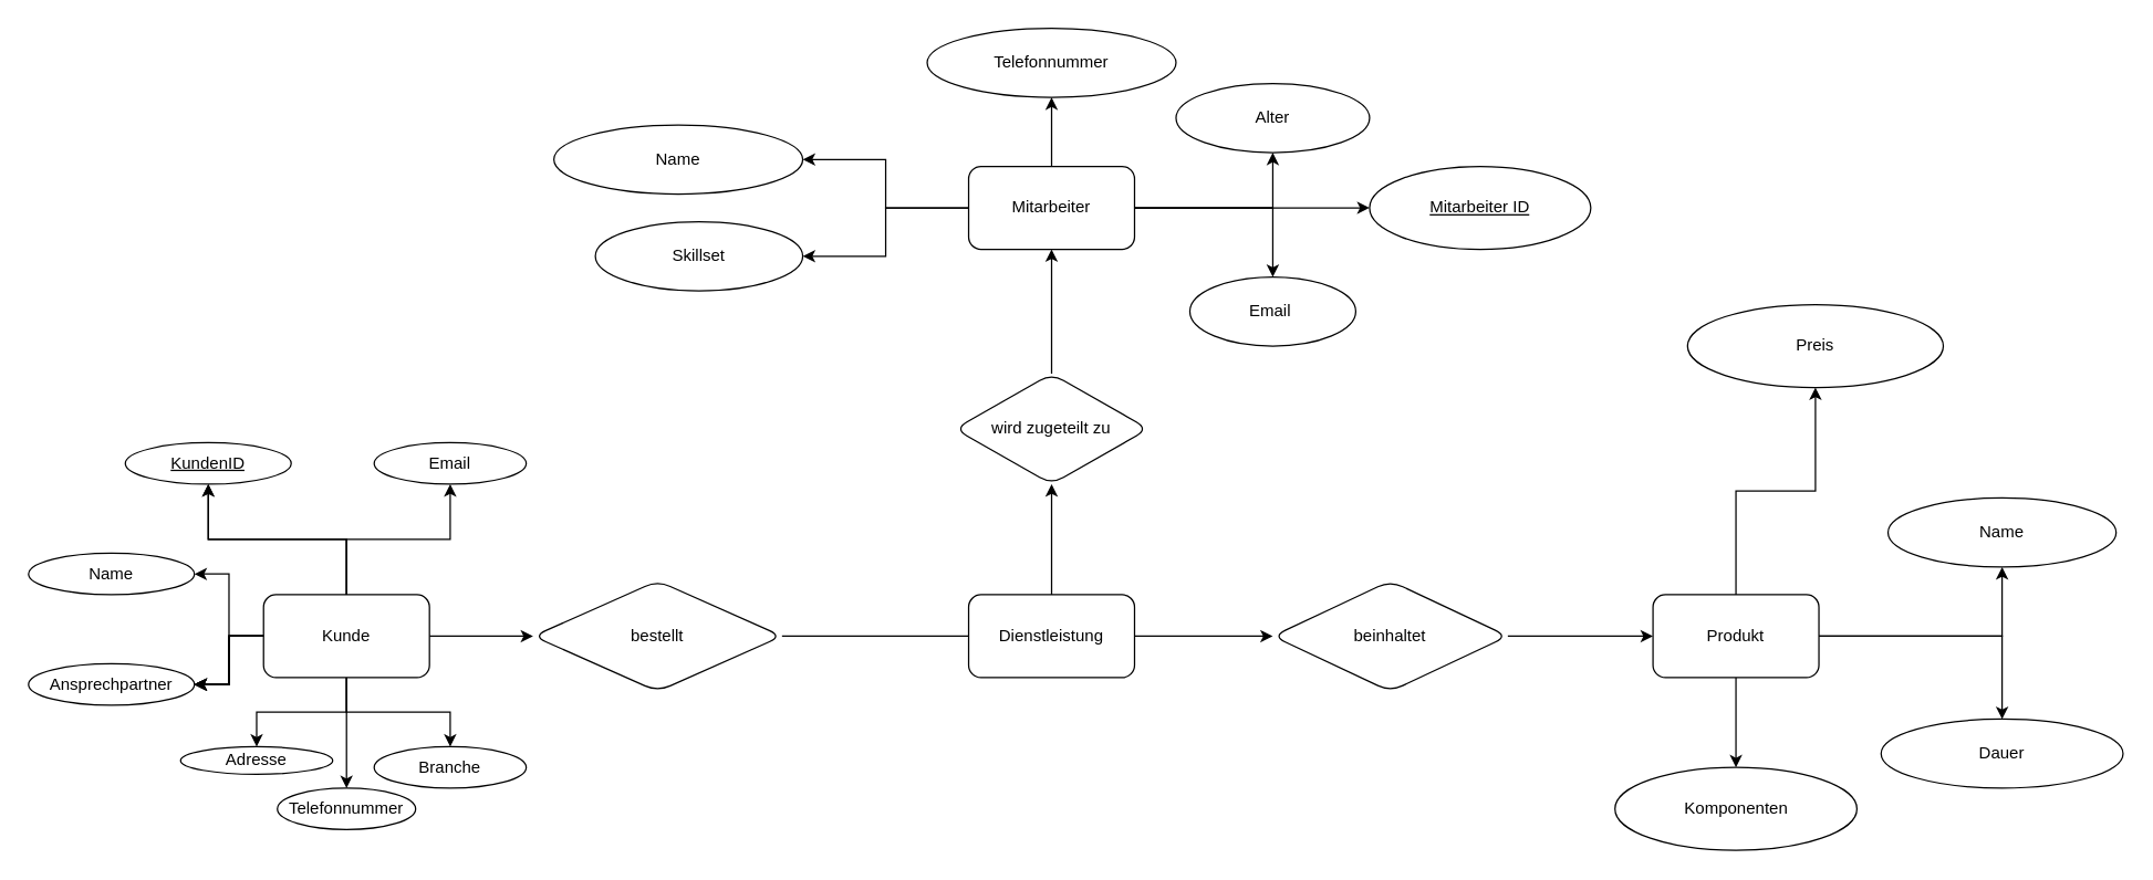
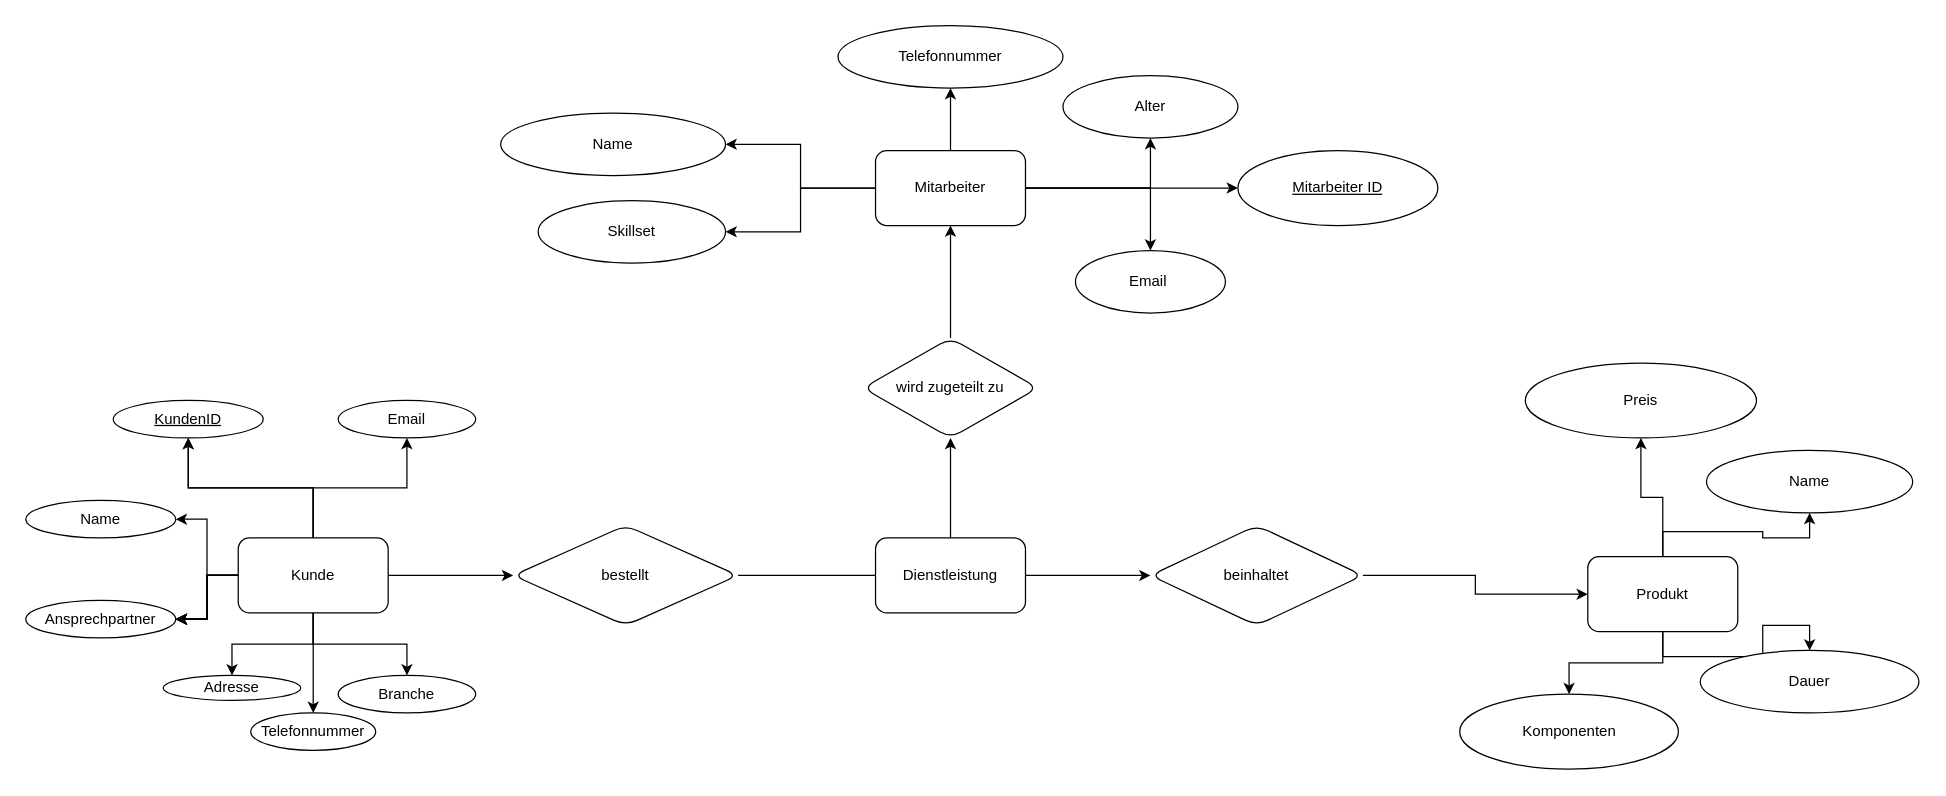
  <mxCell id="0" />
  <mxCell id="1" parent="0" />
  <mxCell id="2" value="" style="edgeStyle=orthogonalEdgeStyle;rounded=0;orthogonalLoop=1;jettySize=auto;html=1;" edge="1" parent="1" source="16" target="17"><mxGeometry relative="1" as="geometry" /></mxCell>
  <mxCell id="3" value="" style="edgeStyle=orthogonalEdgeStyle;rounded=0;orthogonalLoop=1;jettySize=auto;html=1;" edge="1" parent="1" source="16" target="18"><mxGeometry relative="1" as="geometry" /></mxCell>
  <mxCell id="4" value="" style="edgeStyle=orthogonalEdgeStyle;rounded=0;orthogonalLoop=1;jettySize=auto;html=1;" edge="1" parent="1" source="16" target="17"><mxGeometry relative="1" as="geometry" /></mxCell>
  <mxCell id="5" value="" style="edgeStyle=orthogonalEdgeStyle;rounded=0;orthogonalLoop=1;jettySize=auto;html=1;" edge="1" parent="1" source="16" target="19"><mxGeometry relative="1" as="geometry" /></mxCell>
  <mxCell id="6" value="" style="edgeStyle=orthogonalEdgeStyle;rounded=0;orthogonalLoop=1;jettySize=auto;html=1;" edge="1" parent="1" source="16" target="20"><mxGeometry relative="1" as="geometry" /></mxCell>
  <mxCell id="7" value="" style="edgeStyle=orthogonalEdgeStyle;rounded=0;orthogonalLoop=1;jettySize=auto;html=1;" edge="1" parent="1" source="16" target="20"><mxGeometry relative="1" as="geometry" /></mxCell>
  <mxCell id="8" value="" style="edgeStyle=orthogonalEdgeStyle;rounded=0;orthogonalLoop=1;jettySize=auto;html=1;" edge="1" parent="1" source="16" target="20"><mxGeometry relative="1" as="geometry" /></mxCell>
  <mxCell id="9" value="" style="edgeStyle=orthogonalEdgeStyle;rounded=0;orthogonalLoop=1;jettySize=auto;html=1;" edge="1" parent="1" source="16" target="20"><mxGeometry relative="1" as="geometry" /></mxCell>
  <mxCell id="10" value="" style="edgeStyle=orthogonalEdgeStyle;rounded=0;orthogonalLoop=1;jettySize=auto;html=1;" edge="1" parent="1" source="16" target="20"><mxGeometry relative="1" as="geometry" /></mxCell>
  <mxCell id="11" value="" style="edgeStyle=orthogonalEdgeStyle;rounded=0;orthogonalLoop=1;jettySize=auto;html=1;" edge="1" parent="1" source="16" target="21"><mxGeometry relative="1" as="geometry" /></mxCell>
  <mxCell id="12" value="" style="edgeStyle=orthogonalEdgeStyle;rounded=0;orthogonalLoop=1;jettySize=auto;html=1;" edge="1" parent="1" source="16" target="20"><mxGeometry relative="1" as="geometry" /></mxCell>
  <mxCell id="13" value="" style="edgeStyle=orthogonalEdgeStyle;rounded=0;orthogonalLoop=1;jettySize=auto;html=1;" edge="1" parent="1" source="16" target="22"><mxGeometry relative="1" as="geometry" /></mxCell>
  <mxCell id="14" value="" style="edgeStyle=orthogonalEdgeStyle;rounded=0;orthogonalLoop=1;jettySize=auto;html=1;" edge="1" parent="1" source="16" target="23"><mxGeometry relative="1" as="geometry" /></mxCell>
  <mxCell id="15" value="" style="edgeStyle=orthogonalEdgeStyle;rounded=0;orthogonalLoop=1;jettySize=auto;html=1;" edge="1" parent="1" source="16" target="25"><mxGeometry relative="1" as="geometry" /></mxCell>
  <mxCell id="16" value="Kunde" style="rounded=1;whiteSpace=wrap;html=1;" vertex="1" parent="1"><mxGeometry x="190" y="430" width="120" height="60" as="geometry" /></mxCell>
  <mxCell id="17" value="&lt;u&gt;KundenID&lt;/u&gt;" style="ellipse;whiteSpace=wrap;html=1;rounded=1;" vertex="1" parent="1"><mxGeometry x="90" y="320" width="120" height="30" as="geometry" /></mxCell>
  <mxCell id="18" value="Name" style="ellipse;whiteSpace=wrap;html=1;rounded=1;" vertex="1" parent="1"><mxGeometry x="20" y="400" width="120" height="30" as="geometry" /></mxCell>
  <mxCell id="19" value="Email" style="ellipse;whiteSpace=wrap;html=1;rounded=1;" vertex="1" parent="1"><mxGeometry x="270" y="320" width="110" height="30" as="geometry" /></mxCell>
  <mxCell id="20" value="Ansprechpartner" style="ellipse;whiteSpace=wrap;html=1;rounded=1;" vertex="1" parent="1"><mxGeometry x="20" y="480" width="120" height="30" as="geometry" /></mxCell>
  <mxCell id="21" value="Branche" style="ellipse;whiteSpace=wrap;html=1;rounded=1;" vertex="1" parent="1"><mxGeometry x="270" y="540" width="110" height="30" as="geometry" /></mxCell>
  <mxCell id="22" value="Adresse" style="ellipse;whiteSpace=wrap;html=1;rounded=1;" vertex="1" parent="1"><mxGeometry x="130" y="540" width="110" height="20" as="geometry" /></mxCell>
  <mxCell id="23" value="Telefonnummer" style="ellipse;whiteSpace=wrap;html=1;rounded=1;" vertex="1" parent="1"><mxGeometry x="200" y="570" width="100" height="30" as="geometry" /></mxCell>
  <mxCell id="24" value="" style="edgeStyle=orthogonalEdgeStyle;rounded=0;orthogonalLoop=1;jettySize=auto;html=1;endArrow=none;" edge="1" parent="1" source="25" target="28"><mxGeometry relative="1" as="geometry" /></mxCell>
- <mxCell id="25" value="bestellt" style="rhombus;whiteSpace=wrap;html=1;rounded=1;" vertex="1" parent="1"><mxGeometry x="385" y="420" width="180" height="80" as="geometry" /></mxCell>
+ <mxCell id="25" value="bestellt" style="rhombus;whiteSpace=wrap;html=1;rounded=1;" vertex="1" parent="1"><mxGeometry x="410" y="420" width="180" height="80" as="geometry" /></mxCell>
  <mxCell id="26" value="" style="edgeStyle=orthogonalEdgeStyle;rounded=0;orthogonalLoop=1;jettySize=auto;html=1;" edge="1" parent="1" source="28" target="30"><mxGeometry relative="1" as="geometry" /></mxCell>
  <mxCell id="27" value="" style="edgeStyle=orthogonalEdgeStyle;rounded=0;orthogonalLoop=1;jettySize=auto;html=1;" edge="1" parent="1" source="28" target="45"><mxGeometry relative="1" as="geometry" /></mxCell>
  <mxCell id="28" value="Dienstleistung" style="whiteSpace=wrap;html=1;rounded=1;" vertex="1" parent="1"><mxGeometry x="700" y="430" width="120" height="60" as="geometry" /></mxCell>
  <mxCell id="29" value="" style="edgeStyle=orthogonalEdgeStyle;rounded=0;orthogonalLoop=1;jettySize=auto;html=1;" edge="1" parent="1" source="30" target="37"><mxGeometry relative="1" as="geometry" /></mxCell>
  <mxCell id="30" value="wird zugeteilt zu" style="rhombus;whiteSpace=wrap;html=1;rounded=1;" vertex="1" parent="1"><mxGeometry x="690" y="270" width="140" height="80" as="geometry" /></mxCell>
  <mxCell id="31" value="" style="edgeStyle=orthogonalEdgeStyle;rounded=0;orthogonalLoop=1;jettySize=auto;html=1;" edge="1" parent="1" source="37" target="38"><mxGeometry relative="1" as="geometry" /></mxCell>
  <mxCell id="32" value="" style="edgeStyle=orthogonalEdgeStyle;rounded=0;orthogonalLoop=1;jettySize=auto;html=1;" edge="1" parent="1" source="37" target="39"><mxGeometry relative="1" as="geometry" /></mxCell>
  <mxCell id="33" value="" style="edgeStyle=orthogonalEdgeStyle;rounded=0;orthogonalLoop=1;jettySize=auto;html=1;" edge="1" parent="1" source="37" target="40"><mxGeometry relative="1" as="geometry" /></mxCell>
  <mxCell id="34" value="" style="edgeStyle=orthogonalEdgeStyle;rounded=0;orthogonalLoop=1;jettySize=auto;html=1;" edge="1" parent="1" source="37" target="41"><mxGeometry relative="1" as="geometry" /></mxCell>
  <mxCell id="35" value="" style="edgeStyle=orthogonalEdgeStyle;rounded=0;orthogonalLoop=1;jettySize=auto;html=1;" edge="1" parent="1" source="37" target="42"><mxGeometry relative="1" as="geometry" /></mxCell>
  <mxCell id="36" value="" style="edgeStyle=orthogonalEdgeStyle;rounded=0;orthogonalLoop=1;jettySize=auto;html=1;" edge="1" parent="1" source="37" target="43"><mxGeometry relative="1" as="geometry" /></mxCell>
  <mxCell id="37" value="Mitarbeiter" style="whiteSpace=wrap;html=1;rounded=1;" vertex="1" parent="1"><mxGeometry x="700" y="120" width="120" height="60" as="geometry" /></mxCell>
  <mxCell id="38" value="&lt;u&gt;Mitarbeiter ID&lt;/u&gt;" style="ellipse;whiteSpace=wrap;html=1;rounded=1;" vertex="1" parent="1"><mxGeometry x="990" y="120" width="160" height="60" as="geometry" /></mxCell>
  <mxCell id="39" value="Name" style="ellipse;whiteSpace=wrap;html=1;rounded=1;" vertex="1" parent="1"><mxGeometry x="400" y="90" width="180" height="50" as="geometry" /></mxCell>
  <mxCell id="40" value="Skillset" style="ellipse;whiteSpace=wrap;html=1;rounded=1;" vertex="1" parent="1"><mxGeometry x="430" y="160" width="150" height="50" as="geometry" /></mxCell>
  <mxCell id="41" value="Alter" style="ellipse;whiteSpace=wrap;html=1;rounded=1;" vertex="1" parent="1"><mxGeometry x="850" y="60" width="140" height="50" as="geometry" /></mxCell>
  <mxCell id="42" value="Telefonnummer" style="ellipse;whiteSpace=wrap;html=1;rounded=1;" vertex="1" parent="1"><mxGeometry x="670" y="20" width="180" height="50" as="geometry" /></mxCell>
  <mxCell id="43" value="Email&amp;nbsp;" style="ellipse;whiteSpace=wrap;html=1;rounded=1;" vertex="1" parent="1"><mxGeometry x="860" y="200" width="120" height="50" as="geometry" /></mxCell>
  <mxCell id="44" value="" style="edgeStyle=orthogonalEdgeStyle;rounded=0;orthogonalLoop=1;jettySize=auto;html=1;" edge="1" parent="1" source="45" target="50"><mxGeometry relative="1" as="geometry" /></mxCell>
  <mxCell id="45" value="beinhaltet" style="rhombus;whiteSpace=wrap;html=1;rounded=1;" vertex="1" parent="1"><mxGeometry x="920" y="420" width="170" height="80" as="geometry" /></mxCell>
  <mxCell id="46" value="" style="edgeStyle=orthogonalEdgeStyle;rounded=0;orthogonalLoop=1;jettySize=auto;html=1;" edge="1" parent="1" source="50" target="51"><mxGeometry relative="1" as="geometry" /></mxCell>
  <mxCell id="47" value="" style="edgeStyle=orthogonalEdgeStyle;rounded=0;orthogonalLoop=1;jettySize=auto;html=1;" edge="1" parent="1" source="50" target="52"><mxGeometry relative="1" as="geometry" /></mxCell>
  <mxCell id="48" value="" style="edgeStyle=orthogonalEdgeStyle;rounded=0;orthogonalLoop=1;jettySize=auto;html=1;" edge="1" parent="1" source="50" target="53"><mxGeometry relative="1" as="geometry" /></mxCell>
  <mxCell id="49" value="" style="edgeStyle=orthogonalEdgeStyle;rounded=0;orthogonalLoop=1;jettySize=auto;html=1;" edge="1" parent="1" source="50" target="54"><mxGeometry relative="1" as="geometry" /></mxCell>
- <mxCell id="50" value="Produkt" style="whiteSpace=wrap;html=1;rounded=1;" vertex="1" parent="1"><mxGeometry x="1195" y="430" width="120" height="60" as="geometry" /></mxCell>
+ <mxCell id="50" value="Produkt" style="whiteSpace=wrap;html=1;rounded=1;" vertex="1" parent="1"><mxGeometry x="1270" y="445" width="120" height="60" as="geometry" /></mxCell>
  <mxCell id="51" value="Name" style="ellipse;whiteSpace=wrap;html=1;rounded=1;" vertex="1" parent="1"><mxGeometry x="1365" y="360" width="165" height="50" as="geometry" /></mxCell>
- <mxCell id="52" value="Preis" style="ellipse;whiteSpace=wrap;html=1;rounded=1;" vertex="1" parent="1"><mxGeometry x="1220" y="220" width="185" height="60" as="geometry" /></mxCell>
+ <mxCell id="52" value="Preis" style="ellipse;whiteSpace=wrap;html=1;rounded=1;" vertex="1" parent="1"><mxGeometry x="1220" y="290" width="185" height="60" as="geometry" /></mxCell>
  <mxCell id="53" value="Dauer" style="ellipse;whiteSpace=wrap;html=1;rounded=1;" vertex="1" parent="1"><mxGeometry x="1360" y="520" width="175" height="50" as="geometry" /></mxCell>
  <mxCell id="54" value="Komponenten" style="ellipse;whiteSpace=wrap;html=1;rounded=1;" vertex="1" parent="1"><mxGeometry x="1167.5" y="555" width="175" height="60" as="geometry" /></mxCell>
